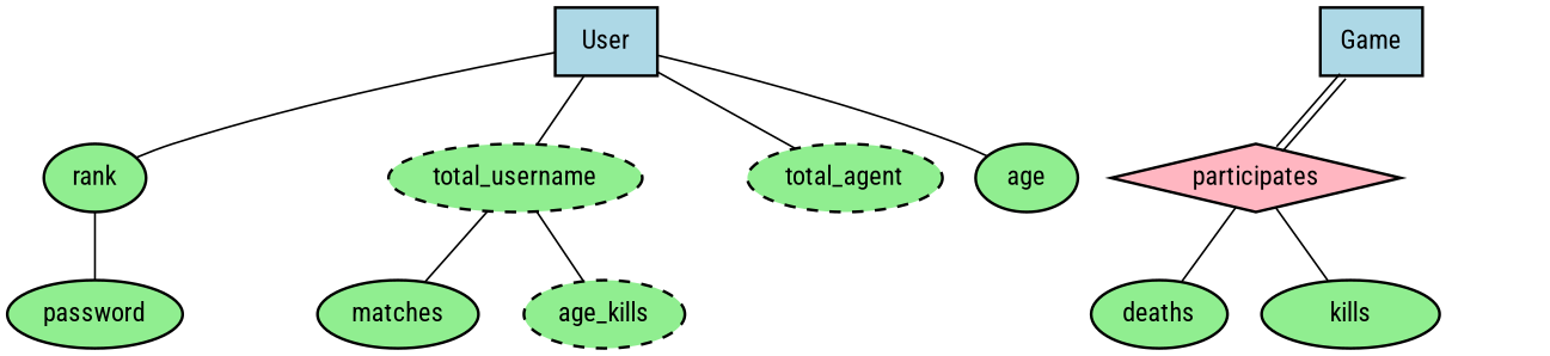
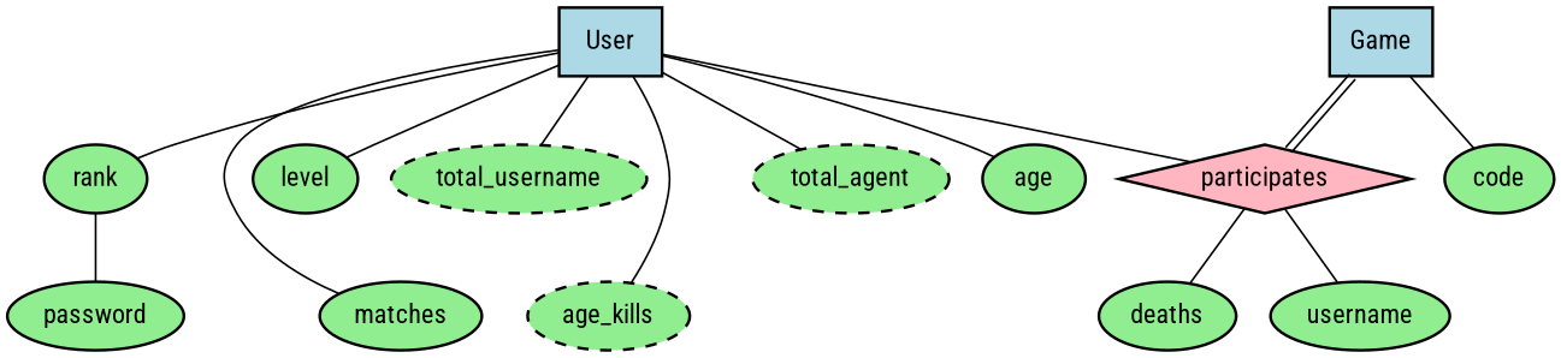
  graph {
    fontname="Roboto Condensed"
    rankdir=TB
    node [fillcolor=lightgreen fontname="Roboto Condensed" penwidth=1.5 shape=ellipse style=filled peripheries=1]
    edge [fontname="Roboto Condensed"]
    User [fillcolor=lightblue shape=box peripheries=""]
    participates [fillcolor=lightpink shape=diamond peripheries=""]
    age
    n4 [label=matches]
    rank
+   level
    n7 [label=age_kills style="filled,dashed"]
    n8 [label=total_username style="filled,dashed"]
    n9 [label=total_agent style="filled,dashed"]
-   kills
+   kills [label=username]
    deaths
    password
    Game [fillcolor=lightblue shape=box peripheries=""]
+   code
+   User -- participates
    User -- age
-   n8 -- n4
+   User -- n4
    User -- rank
-   n8 -- n7
+   User -- level
+   User -- n7
    User -- n8
    User -- n9
    participates -- kills
    participates -- deaths
    rank -- password
    Game -- participates [color="black:invis:black"]
+   Game -- code
  }
